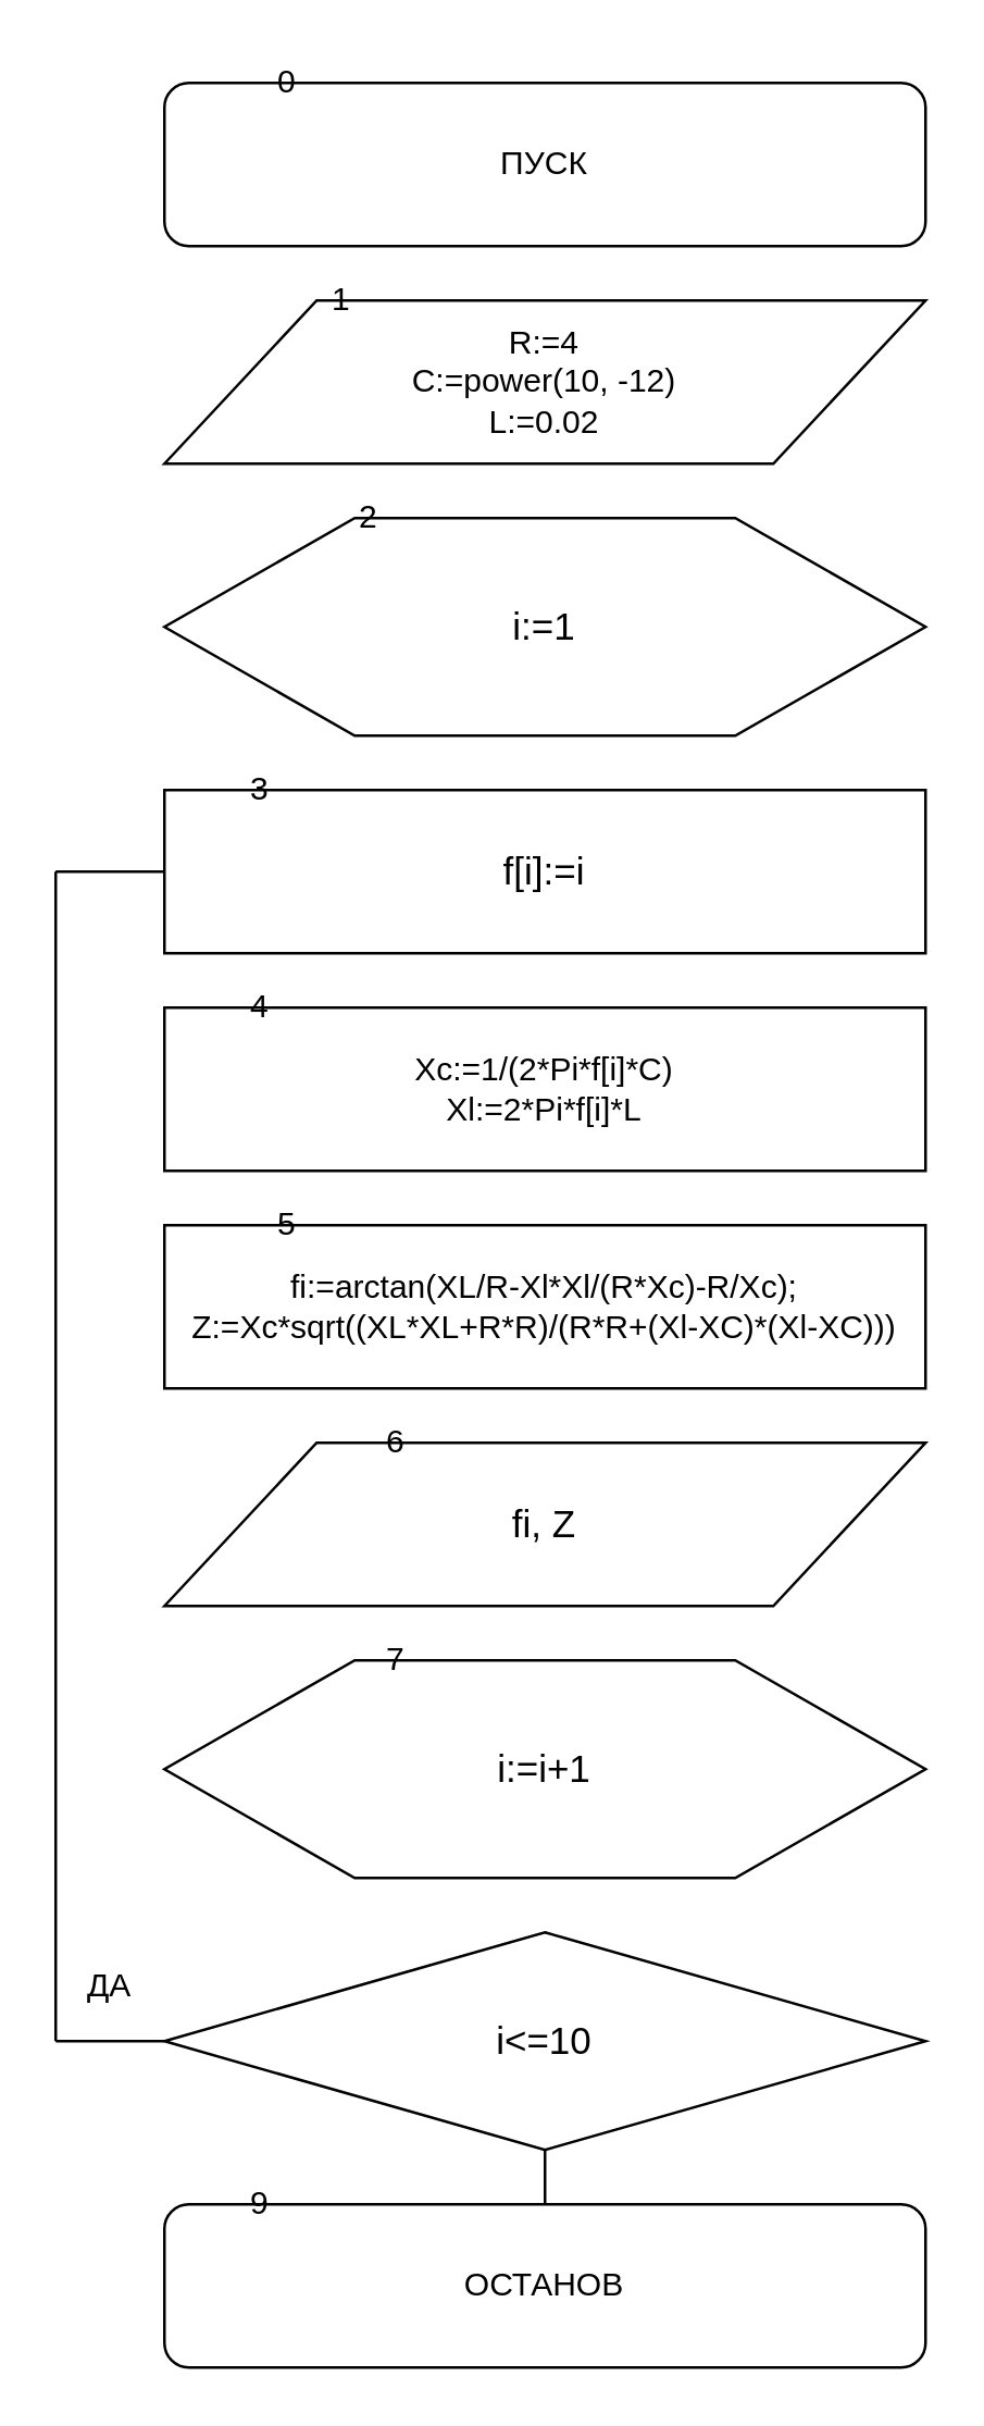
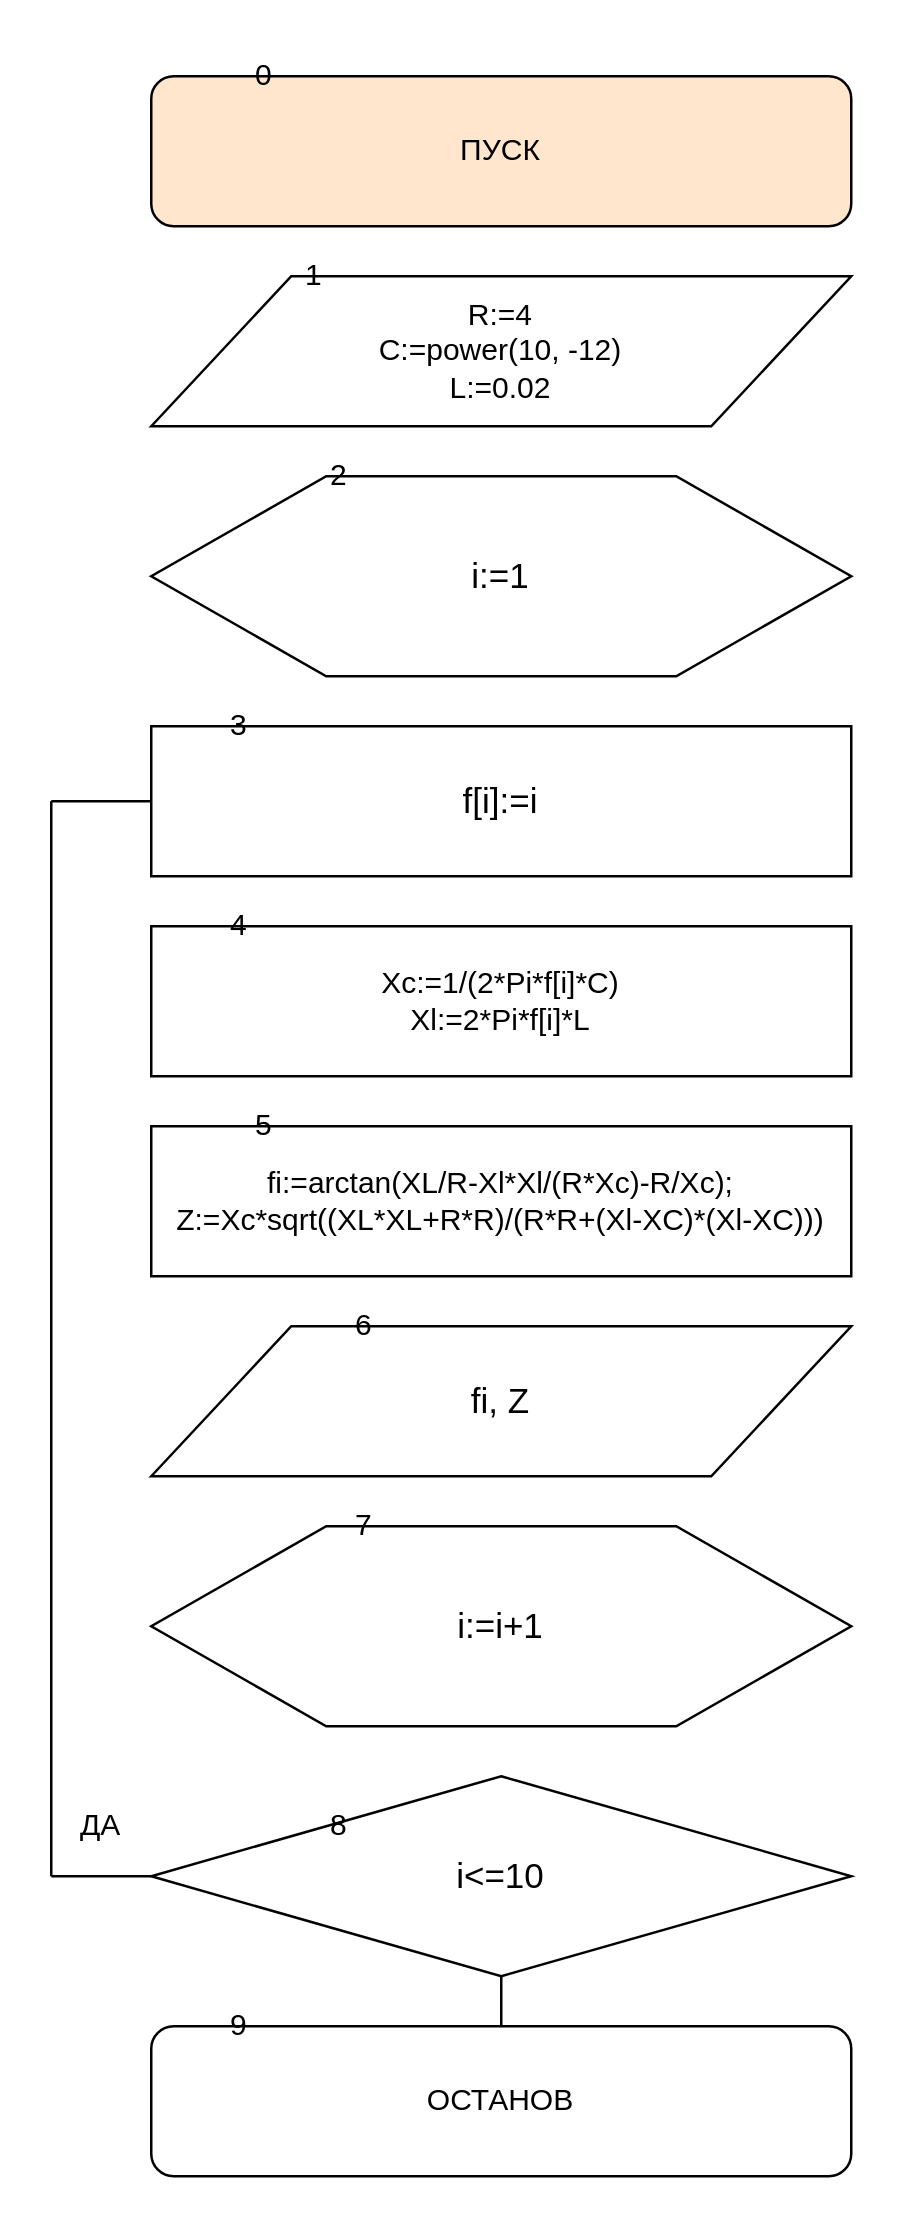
  <mxCell id="0" />
  <mxCell id="1" parent="0" />
  <mxCell id="2" value="" style="endArrow=none;html=1;exitX=0.5;exitY=0;exitDx=0;exitDy=0;" edge="1" parent="1" source="4" target="11"><mxGeometry width="50" height="50" relative="1" as="geometry"><mxPoint x="60" y="940" as="sourcePoint" /><mxPoint x="110" y="890" as="targetPoint" /></mxGeometry></mxCell>
- <mxCell id="3" value="ПУСК" style="rounded=1;whiteSpace=wrap;html=1;" vertex="1" parent="1"><mxGeometry x="60" y="30" width="280" height="60" as="geometry" /></mxCell>
+ <mxCell id="3" value="ПУСК" style="rounded=1;whiteSpace=wrap;html=1;fillColor=#ffe6cc;" vertex="1" parent="1"><mxGeometry x="60" y="30" width="280" height="60" as="geometry" /></mxCell>
  <mxCell id="4" value="ОСТАНОВ" style="rounded=1;whiteSpace=wrap;html=1;" vertex="1" parent="1"><mxGeometry x="60" y="810" width="280" height="60" as="geometry" /></mxCell>
  <mxCell id="5" value="R:=4&lt;br&gt;C:=power(10, -12)&lt;br&gt;L:=0.02" style="shape=parallelogram;perimeter=parallelogramPerimeter;whiteSpace=wrap;html=1;" vertex="1" parent="1"><mxGeometry x="60" y="110" width="280" height="60" as="geometry" /></mxCell>
  <mxCell id="6" value="&lt;font style=&quot;font-size: 14px&quot;&gt;i:=1&lt;/font&gt;" style="shape=hexagon;perimeter=hexagonPerimeter2;whiteSpace=wrap;html=1;" vertex="1" parent="1"><mxGeometry x="60" y="190" width="280" height="80" as="geometry" /></mxCell>
  <mxCell id="7" value="&lt;font style=&quot;font-size: 14px&quot;&gt;f[i]:=i&lt;/font&gt;" style="rounded=0;whiteSpace=wrap;html=1;" vertex="1" parent="1"><mxGeometry x="60" y="290" width="280" height="60" as="geometry" /></mxCell>
  <mxCell id="8" value="&lt;div&gt;Xc:=1/(2*Pi*f[i]*C)&lt;/div&gt;&lt;div&gt;Xl:=2*Pi*f[i]*L&lt;/div&gt;" style="rounded=0;whiteSpace=wrap;html=1;" vertex="1" parent="1"><mxGeometry x="60" y="370" width="280" height="60" as="geometry" /></mxCell>
  <mxCell id="9" value="&lt;div&gt;fi:=arctan(XL/R-Xl*Xl/(R*Xc)-R/Xc);&lt;/div&gt;&lt;div&gt;Z:=Xc*sqrt((XL*XL+R*R)/(R*R+(Xl-XC)*(Xl-XC)))&lt;/div&gt;" style="rounded=0;whiteSpace=wrap;html=1;" vertex="1" parent="1"><mxGeometry x="60" y="450" width="280" height="60" as="geometry" /></mxCell>
  <mxCell id="10" value="&lt;font style=&quot;font-size: 14px&quot;&gt;i:=i+1&lt;/font&gt;" style="shape=hexagon;perimeter=hexagonPerimeter2;whiteSpace=wrap;html=1;" vertex="1" parent="1"><mxGeometry x="60" y="610" width="280" height="80" as="geometry" /></mxCell>
  <mxCell id="11" value="&lt;font style=&quot;font-size: 14px&quot;&gt;i&amp;lt;=10&lt;/font&gt;" style="rhombus;whiteSpace=wrap;html=1;" vertex="1" parent="1"><mxGeometry x="60" y="710" width="280" height="80" as="geometry" /></mxCell>
  <mxCell id="12" value="&lt;font style=&quot;font-size: 14px&quot;&gt;fi, Z&lt;/font&gt;" style="shape=parallelogram;perimeter=parallelogramPerimeter;whiteSpace=wrap;html=1;" vertex="1" parent="1"><mxGeometry x="60" y="530" width="280" height="60" as="geometry" /></mxCell>
  <mxCell id="13" value="0" style="text;html=1;resizable=0;points=[];autosize=1;align=left;verticalAlign=top;spacingTop=-4;" vertex="1" parent="1"><mxGeometry x="100" y="20" width="20" height="20" as="geometry" /></mxCell>
  <mxCell id="14" value="1" style="text;html=1;resizable=0;points=[];autosize=1;align=left;verticalAlign=top;spacingTop=-4;" vertex="1" parent="1"><mxGeometry x="120" y="100" width="20" height="20" as="geometry" /></mxCell>
  <mxCell id="15" value="2" style="text;html=1;resizable=0;points=[];autosize=1;align=left;verticalAlign=top;spacingTop=-4;" vertex="1" parent="1"><mxGeometry x="130" y="180" width="20" height="20" as="geometry" /></mxCell>
  <mxCell id="16" value="3" style="text;html=1;resizable=0;points=[];autosize=1;align=left;verticalAlign=top;spacingTop=-4;" vertex="1" parent="1"><mxGeometry x="90" y="280" width="20" height="20" as="geometry" /></mxCell>
  <mxCell id="17" value="4" style="text;html=1;resizable=0;points=[];autosize=1;align=left;verticalAlign=top;spacingTop=-4;" vertex="1" parent="1"><mxGeometry x="90" y="360" width="20" height="20" as="geometry" /></mxCell>
  <mxCell id="18" value="5" style="text;html=1;resizable=0;points=[];autosize=1;align=left;verticalAlign=top;spacingTop=-4;" vertex="1" parent="1"><mxGeometry x="100" y="440" width="20" height="20" as="geometry" /></mxCell>
  <mxCell id="19" value="6" style="text;html=1;resizable=0;points=[];autosize=1;align=left;verticalAlign=top;spacingTop=-4;" vertex="1" parent="1"><mxGeometry x="140" y="520" width="20" height="20" as="geometry" /></mxCell>
  <mxCell id="20" value="7" style="text;html=1;resizable=0;points=[];autosize=1;align=left;verticalAlign=top;spacingTop=-4;" vertex="1" parent="1"><mxGeometry x="140" y="600" width="20" height="20" as="geometry" /></mxCell>
+ <mxCell id="21" value="8" style="text;html=1;resizable=0;points=[];autosize=1;align=left;verticalAlign=top;spacingTop=-4;" vertex="1" parent="1"><mxGeometry x="130" y="720" width="20" height="20" as="geometry" /></mxCell>
  <mxCell id="22" value="9" style="text;html=1;resizable=0;points=[];autosize=1;align=left;verticalAlign=top;spacingTop=-4;" vertex="1" parent="1"><mxGeometry x="90" y="800" width="20" height="20" as="geometry" /></mxCell>
  <mxCell id="23" value="" style="endArrow=none;html=1;entryX=0;entryY=0.5;entryDx=0;entryDy=0;" edge="1" parent="1" target="11"><mxGeometry width="50" height="50" relative="1" as="geometry"><mxPoint x="20" y="750" as="sourcePoint" /><mxPoint x="110" y="890" as="targetPoint" /></mxGeometry></mxCell>
  <mxCell id="24" value="" style="endArrow=none;html=1;" edge="1" parent="1"><mxGeometry width="50" height="50" relative="1" as="geometry"><mxPoint x="20" y="320" as="sourcePoint" /><mxPoint x="20" y="750" as="targetPoint" /></mxGeometry></mxCell>
  <mxCell id="25" value="" style="endArrow=none;html=1;exitX=0;exitY=0.5;exitDx=0;exitDy=0;" edge="1" parent="1" source="7"><mxGeometry width="50" height="50" relative="1" as="geometry"><mxPoint x="20" y="940" as="sourcePoint" /><mxPoint x="20" y="320" as="targetPoint" /></mxGeometry></mxCell>
  <mxCell id="26" value="ДА" style="text;html=1;resizable=0;points=[];autosize=1;align=left;verticalAlign=top;spacingTop=-4;" vertex="1" parent="1"><mxGeometry x="30" y="720" width="30" height="20" as="geometry" /></mxCell>
